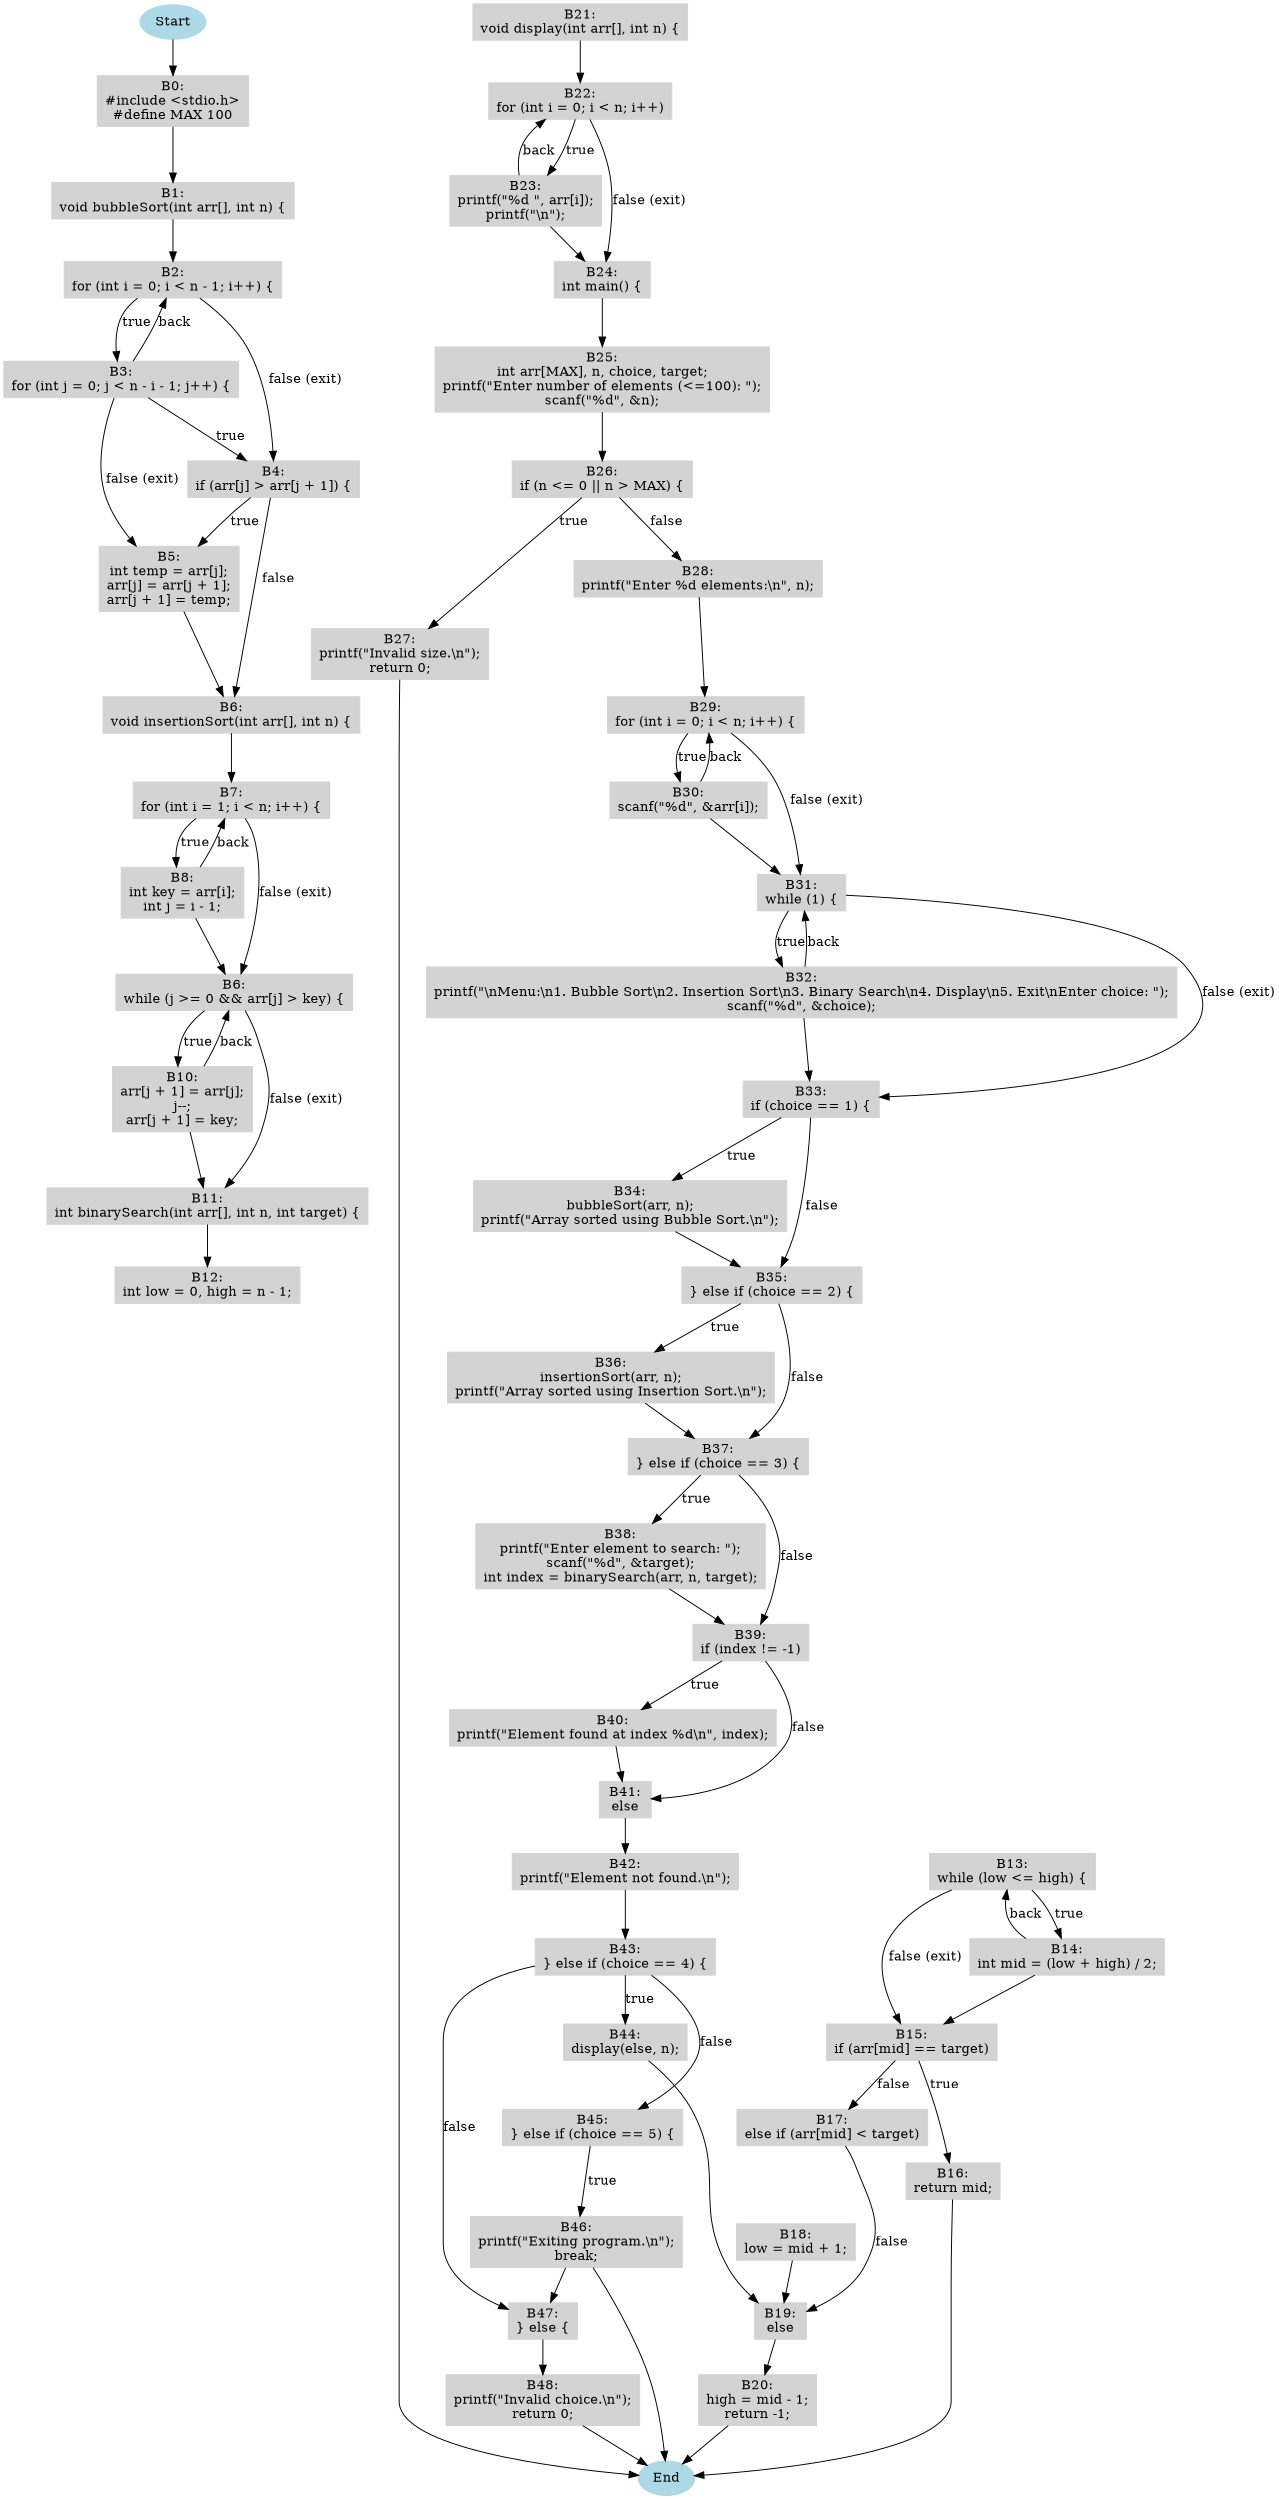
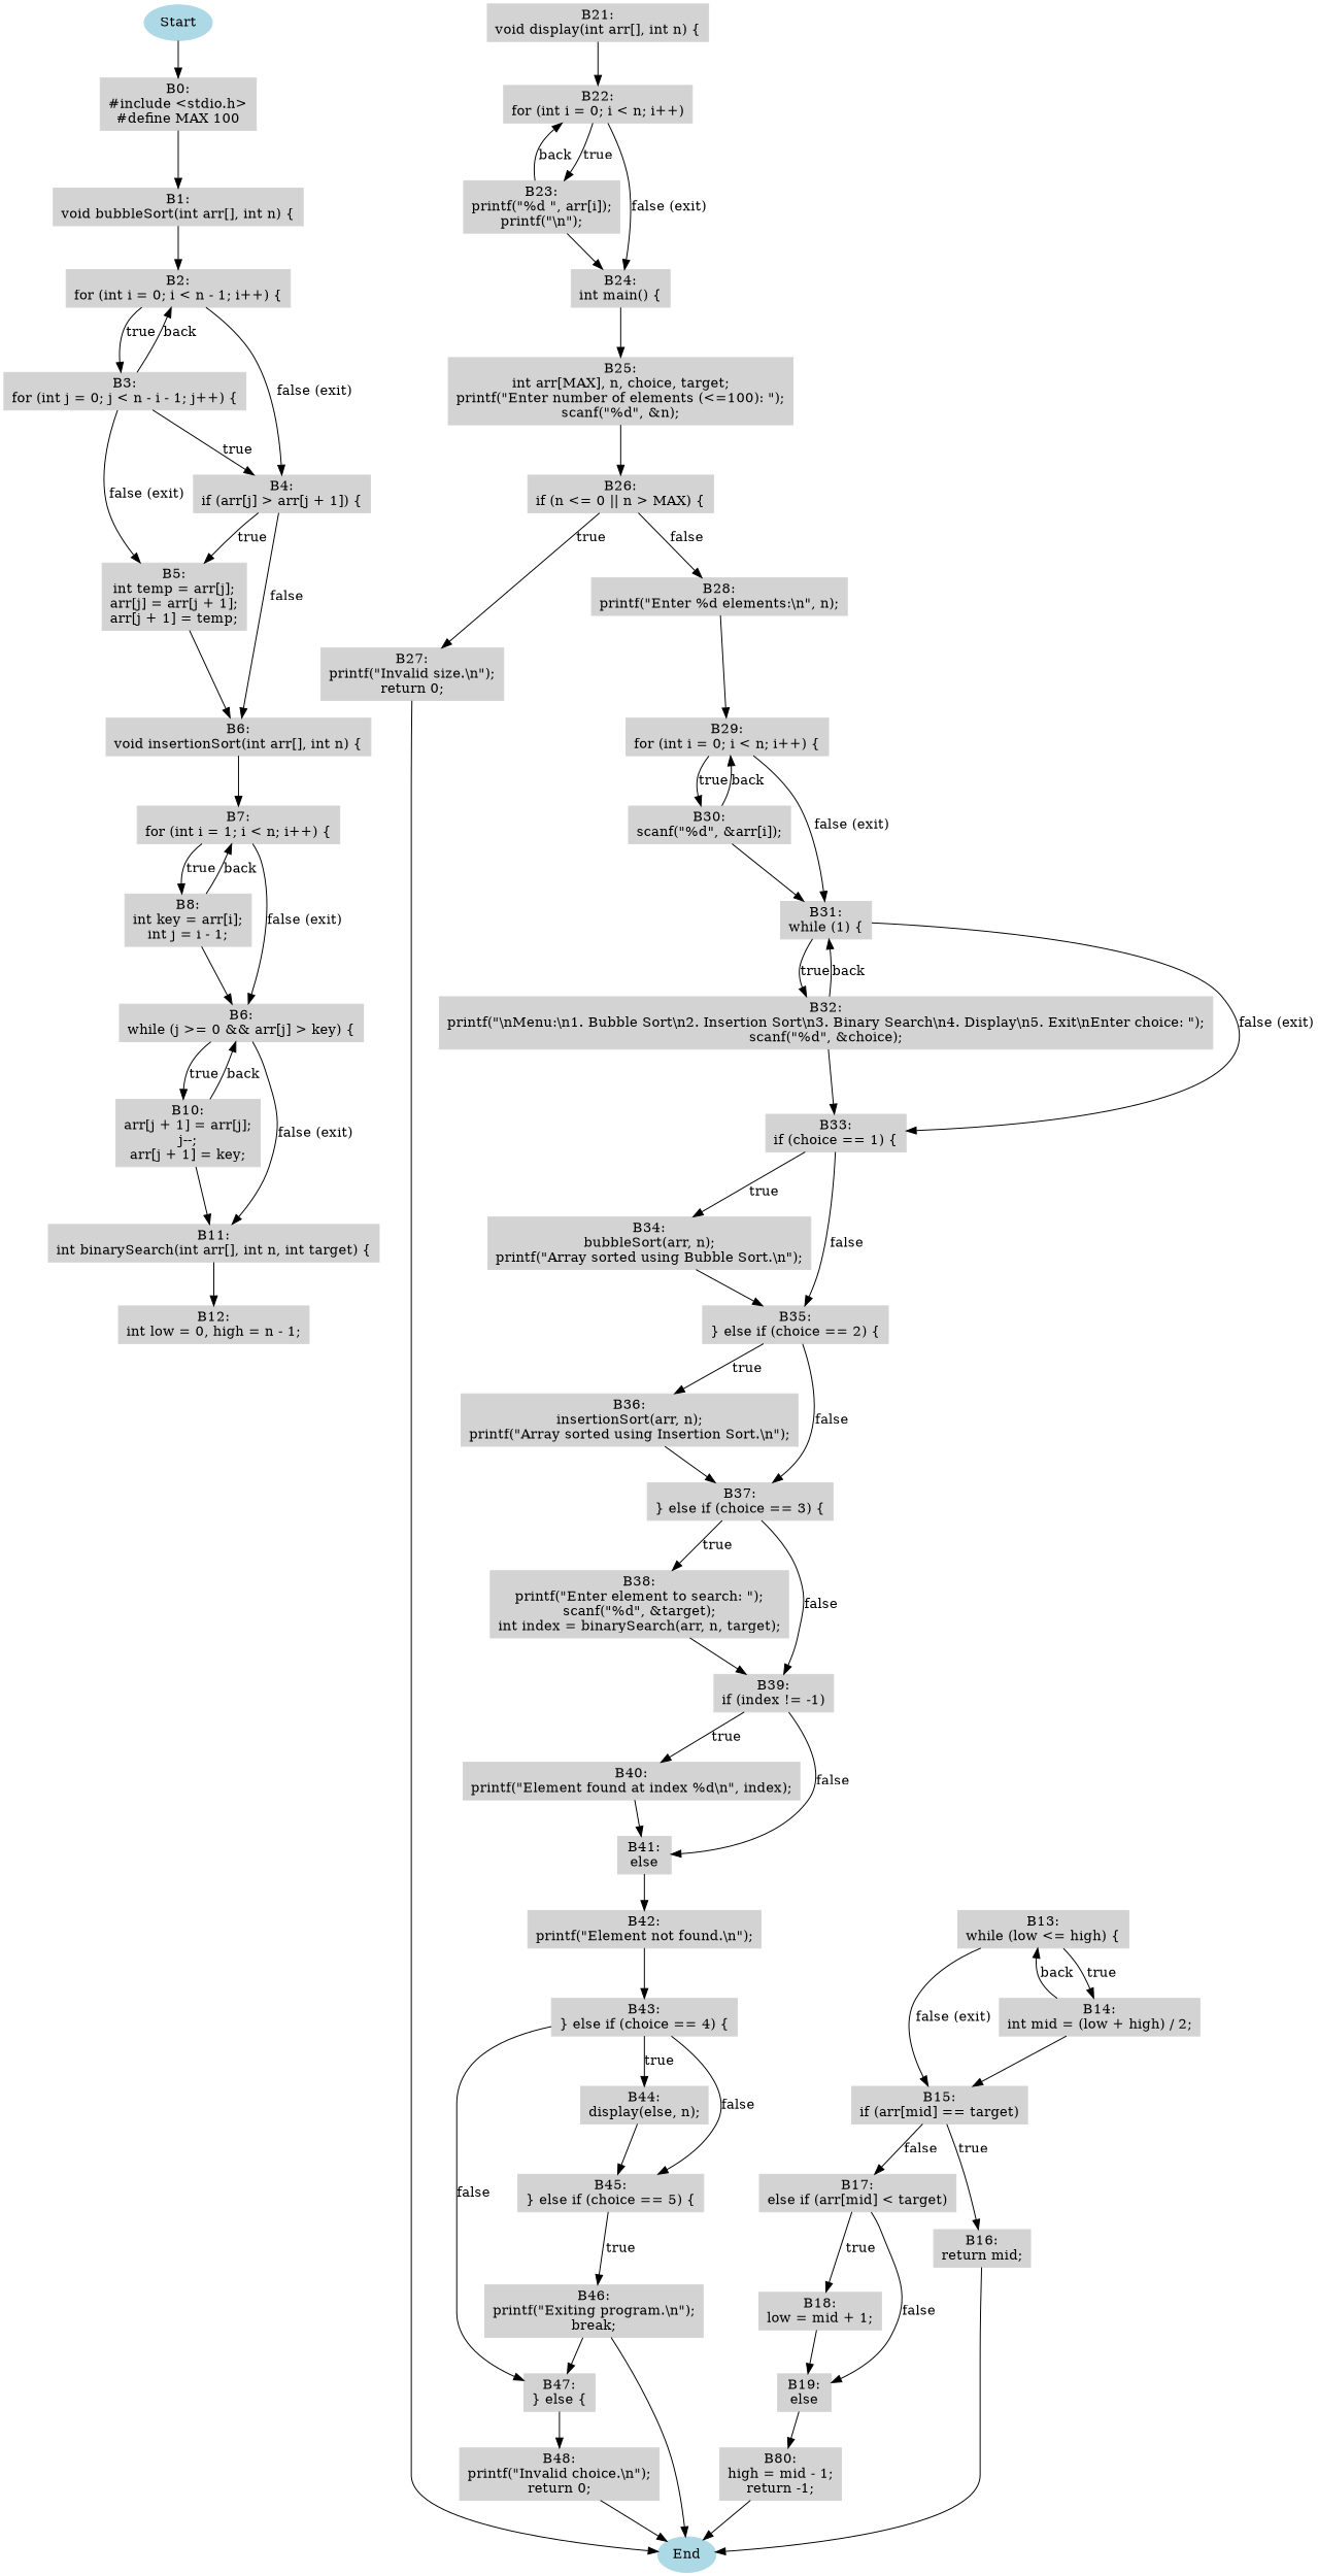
  digraph {
    node [color=lightgray shape=box style=filled]
    n1 [color=lightblue label=Start shape=oval]
    n2 [label="B0:\n#include \<stdio.h\>\n#define MAX 100"]
    n3 [label="B1:\nvoid bubbleSort(int arr[], int n) \{"]
    n4 [color=lightblue label=End shape=oval]
    n5 [label="B2:\nfor (int i = 0; i \< n - 1; i++) \{"]
    n6 [label="B3:\nfor (int j = 0; j \< n - i - 1; j++) \{"]
    n7 [label="B4:\nif (arr[j] \> arr[j + 1]) \{"]
    n8 [label="B5:\nint temp = arr[j];\narr[j] = arr[j + 1];\narr[j + 1] = temp;"]
    n9 [label="B6:\nvoid insertionSort(int arr[], int n) \{"]
    n10 [label="B7:\nfor (int i = 1; i \< n; i++) \{"]
    n11 [label="B8:\nint key = arr[i];\nint j = i - 1;"]
    n12 [label="B6:\nwhile (j \>= 0 && arr[j] \> key) \{"]
    n13 [label="B10:\narr[j + 1] = arr[j];\nj--;\narr[j + 1] = key;"]
    n14 [label="B11:\nint binarySearch(int arr[], int n, int target) \{"]
    n15 [label="B12:\nint low = 0, high = n - 1;"]
    n16 [label="B13:\nwhile (low \<= high) \{"]
    n17 [label="B14:\nint mid = (low + high) / 2;"]
    n18 [label="B15:\nif (arr[mid] == target)"]
    n19 [label="B16:\nreturn mid;"]
    n20 [label="B17:\nelse if (arr[mid] \< target)"]
    n21 [label="B18:\nlow = mid + 1;"]
    n22 [label="B19:\nelse"]
-   n23 [label="B20:\nhigh = mid - 1;\nreturn -1;"]
+   n23 [label="B80:\nhigh = mid - 1;\nreturn -1;"]
    n24 [label="B21:\nvoid display(int arr[], int n) \{"]
    n25 [label="B22:\nfor (int i = 0; i \< n; i++)"]
    n26 [label="B23:\nprintf(\"%d \", arr[i]);\nprintf(\"\\n\");"]
    n27 [label="B24:\nint main() \{"]
    n28 [label="B25:\nint arr[MAX], n, choice, target;\nprintf(\"Enter number of elements (\<=100): \");\nscanf(\"%d\", &n);"]
    n29 [label="B26:\nif (n \<= 0 || n \> MAX) \{"]
    n30 [label="B27:\nprintf(\"Invalid size.\\n\");\nreturn 0;"]
    n31 [label="B28:\nprintf(\"Enter %d elements:\\n\", n);"]
    n32 [label="B29:\nfor (int i = 0; i \< n; i++) \{"]
    n33 [label="B30:\nscanf(\"%d\", &arr[i]);"]
    n34 [label="B31:\nwhile (1) \{"]
    n35 [label="B32:\nprintf(\"\\nMenu:\\n1. Bubble Sort\\n2. Insertion Sort\\n3. Binary Search\\n4. Display\\n5. Exit\\nEnter choice: \");\nscanf(\"%d\", &choice);"]
    n36 [label="B33:\nif (choice == 1) \{"]
    n37 [label="B34:\nbubbleSort(arr, n);\nprintf(\"Array sorted using Bubble Sort.\\n\");"]
    n38 [label="B35:\n\} else if (choice == 2) \{"]
    n39 [label="B36:\ninsertionSort(arr, n);\nprintf(\"Array sorted using Insertion Sort.\\n\");"]
    n40 [label="B37:\n\} else if (choice == 3) \{"]
    n41 [label="B38:\nprintf(\"Enter element to search: \");\nscanf(\"%d\", &target);\nint index = binarySearch(arr, n, target);"]
    n42 [label="B39:\nif (index != -1)"]
    n43 [label="B40:\nprintf(\"Element found at index %d\\n\", index);"]
    n44 [label="B41:\nelse"]
    n45 [label="B42:\nprintf(\"Element not found.\\n\");"]
    n46 [label="B43:\n\} else if (choice == 4) \{"]
    n47 [label="B44:\ndisplay(else, n);"]
    n48 [label="B45:\n\} else if (choice == 5) \{"]
    n49 [label="B47:\n\} else \{"]
    n50 [label="B46:\nprintf(\"Exiting program.\\n\");\nbreak;"]
    n51 [label="B48:\nprintf(\"Invalid choice.\\n\");\nreturn 0;"]
    n1 -> n2
    n2 -> n3
    n3 -> n5
    n5 -> n6 [label=true]
    n5 -> n7 [label="false (exit)"]
    n6 -> n5 [label=back]
    n6 -> n7 [label=true]
    n6 -> n8 [label="false (exit)"]
    n7 -> n8 [label=true]
    n7 -> n9 [label=false]
    n8 -> n9
    n9 -> n10
    n10 -> n11 [label=true]
    n10 -> n12 [label="false (exit)"]
    n11 -> n10 [label=back]
    n11 -> n12
    n12 -> n13 [label=true]
    n12 -> n14 [label="false (exit)"]
    n13 -> n12 [label=back]
    n13 -> n14
    n14 -> n15
    n16 -> n17 [label=true]
    n16 -> n18 [label="false (exit)"]
    n17 -> n16 [label=back]
    n17 -> n18
    n18 -> n19 [label=true]
    n18 -> n20 [label=false]
    n19 -> n4
+   n20 -> n21 [label=true]
    n20 -> n22 [label=false]
    n21 -> n22
    n22 -> n23
    n23 -> n4
    n24 -> n25
    n25 -> n26 [label=true]
    n25 -> n27 [label="false (exit)"]
    n26 -> n25 [label=back]
    n26 -> n27
    n27 -> n28
    n28 -> n29
    n29 -> n30 [label=true]
    n29 -> n31 [label=false]
    n30 -> n4
    n31 -> n32
    n32 -> n33 [label=true]
    n32 -> n34 [label="false (exit)"]
    n33 -> n32 [label=back]
    n33 -> n34
    n34 -> n35 [label=true]
    n34 -> n36 [label="false (exit)"]
    n35 -> n34 [label=back]
    n35 -> n36
    n36 -> n37 [label=true]
    n36 -> n38 [label=false]
    n37 -> n38
    n38 -> n39 [label=true]
    n38 -> n40 [label=false]
    n39 -> n40
    n40 -> n41 [label=true]
    n40 -> n42 [label=false]
    n41 -> n42
    n42 -> n43 [label=true]
    n42 -> n44 [label=false]
    n43 -> n44
    n44 -> n45
    n45 -> n46
    n46 -> n47 [label=true]
    n46 -> n48 [label=false]
    n46 -> n49 [label=false]
-   n47 -> n22
+   n47 -> n48
    n48 -> n50 [label=true]
    n49 -> n51
    n50 -> n4
    n50 -> n49
    n51 -> n4
  }
